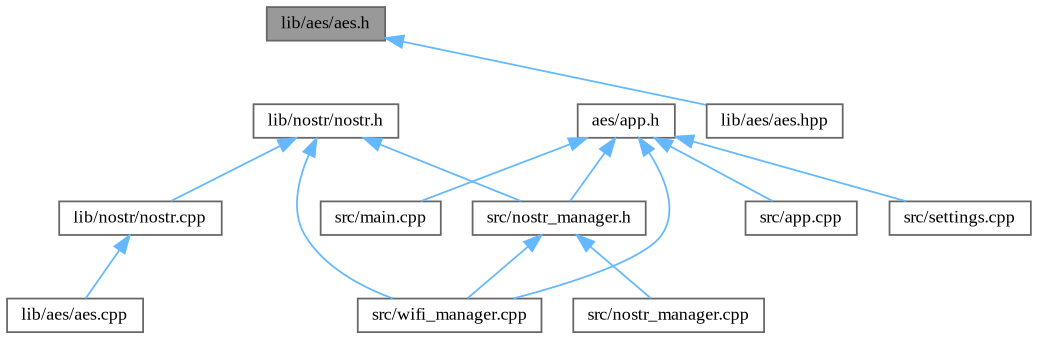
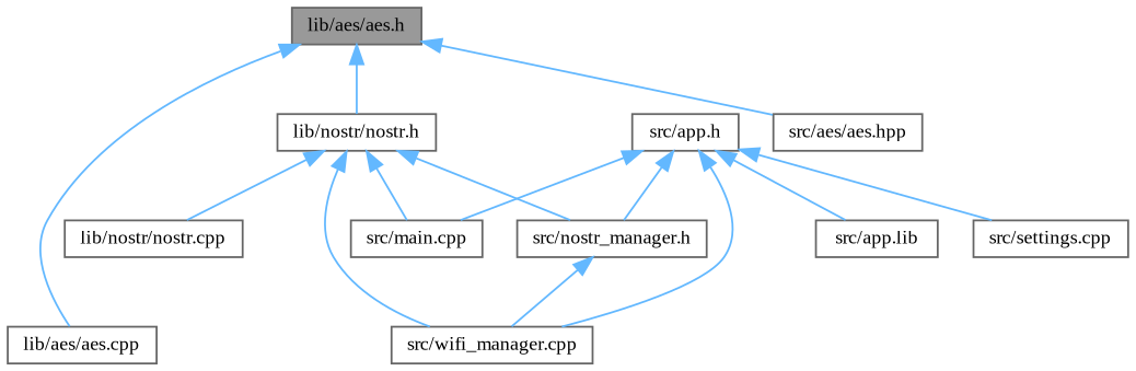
  digraph {
    fontname="Liberation Serif"
    node [color=grey40 fillcolor=white fontname="Liberation Serif" fontsize=10 shape=box style=filled]
    edge [color=steelblue1 dir=back fontname="Liberation Serif" fontsize=10 labelfontname=Helvetica labelfontsize=10 style=solid]
    n1 [color=gray40 fillcolor=grey60 fontcolor=black height=0.2 label="lib/aes/aes.h" width=0.4]
    n2 [height=0.2 label="lib/aes/aes.cpp" width=0.4]
-   n3 [height=0.2 label="lib/aes/aes.hpp" width=0.4]
+   n3 [height=0.2 label="src/aes/aes.hpp" width=0.4]
    n4 [height=0.2 label="lib/nostr/nostr.h" width=0.4]
    n5 [height=0.2 label="lib/nostr/nostr.cpp" width=0.4]
    n6 [height=0.2 label="src/main.cpp" width=0.4]
    n7 [height=0.2 label="src/nostr_manager.h" width=0.4]
    n8 [height=0.2 label="src/wifi_manager.cpp" width=0.4]
-   n9 [height=0.2 label="src/nostr_manager.cpp" width=0.4]
-   n10 [height=0.2 label="aes/app.h" width=0.4]
-   n11 [height=0.2 label="src/app.cpp" width=0.4]
+   n10 [height=0.2 label="src/app.h" width=0.4]
+   n11 [height=0.2 label="src/app.lib" width=0.4]
    n12 [height=0.2 label="src/settings.cpp" width=0.4]
-   n5 -> n2
+   n1 -> n2
    n1 -> n3
+   n1 -> n4
    n4 -> n5
+   n4 -> n6
    n4 -> n7
    n4 -> n8
    n7 -> n8
-   n7 -> n9
    n10 -> n6
    n10 -> n7
    n10 -> n8
    n10 -> n11
    n10 -> n12
  }
